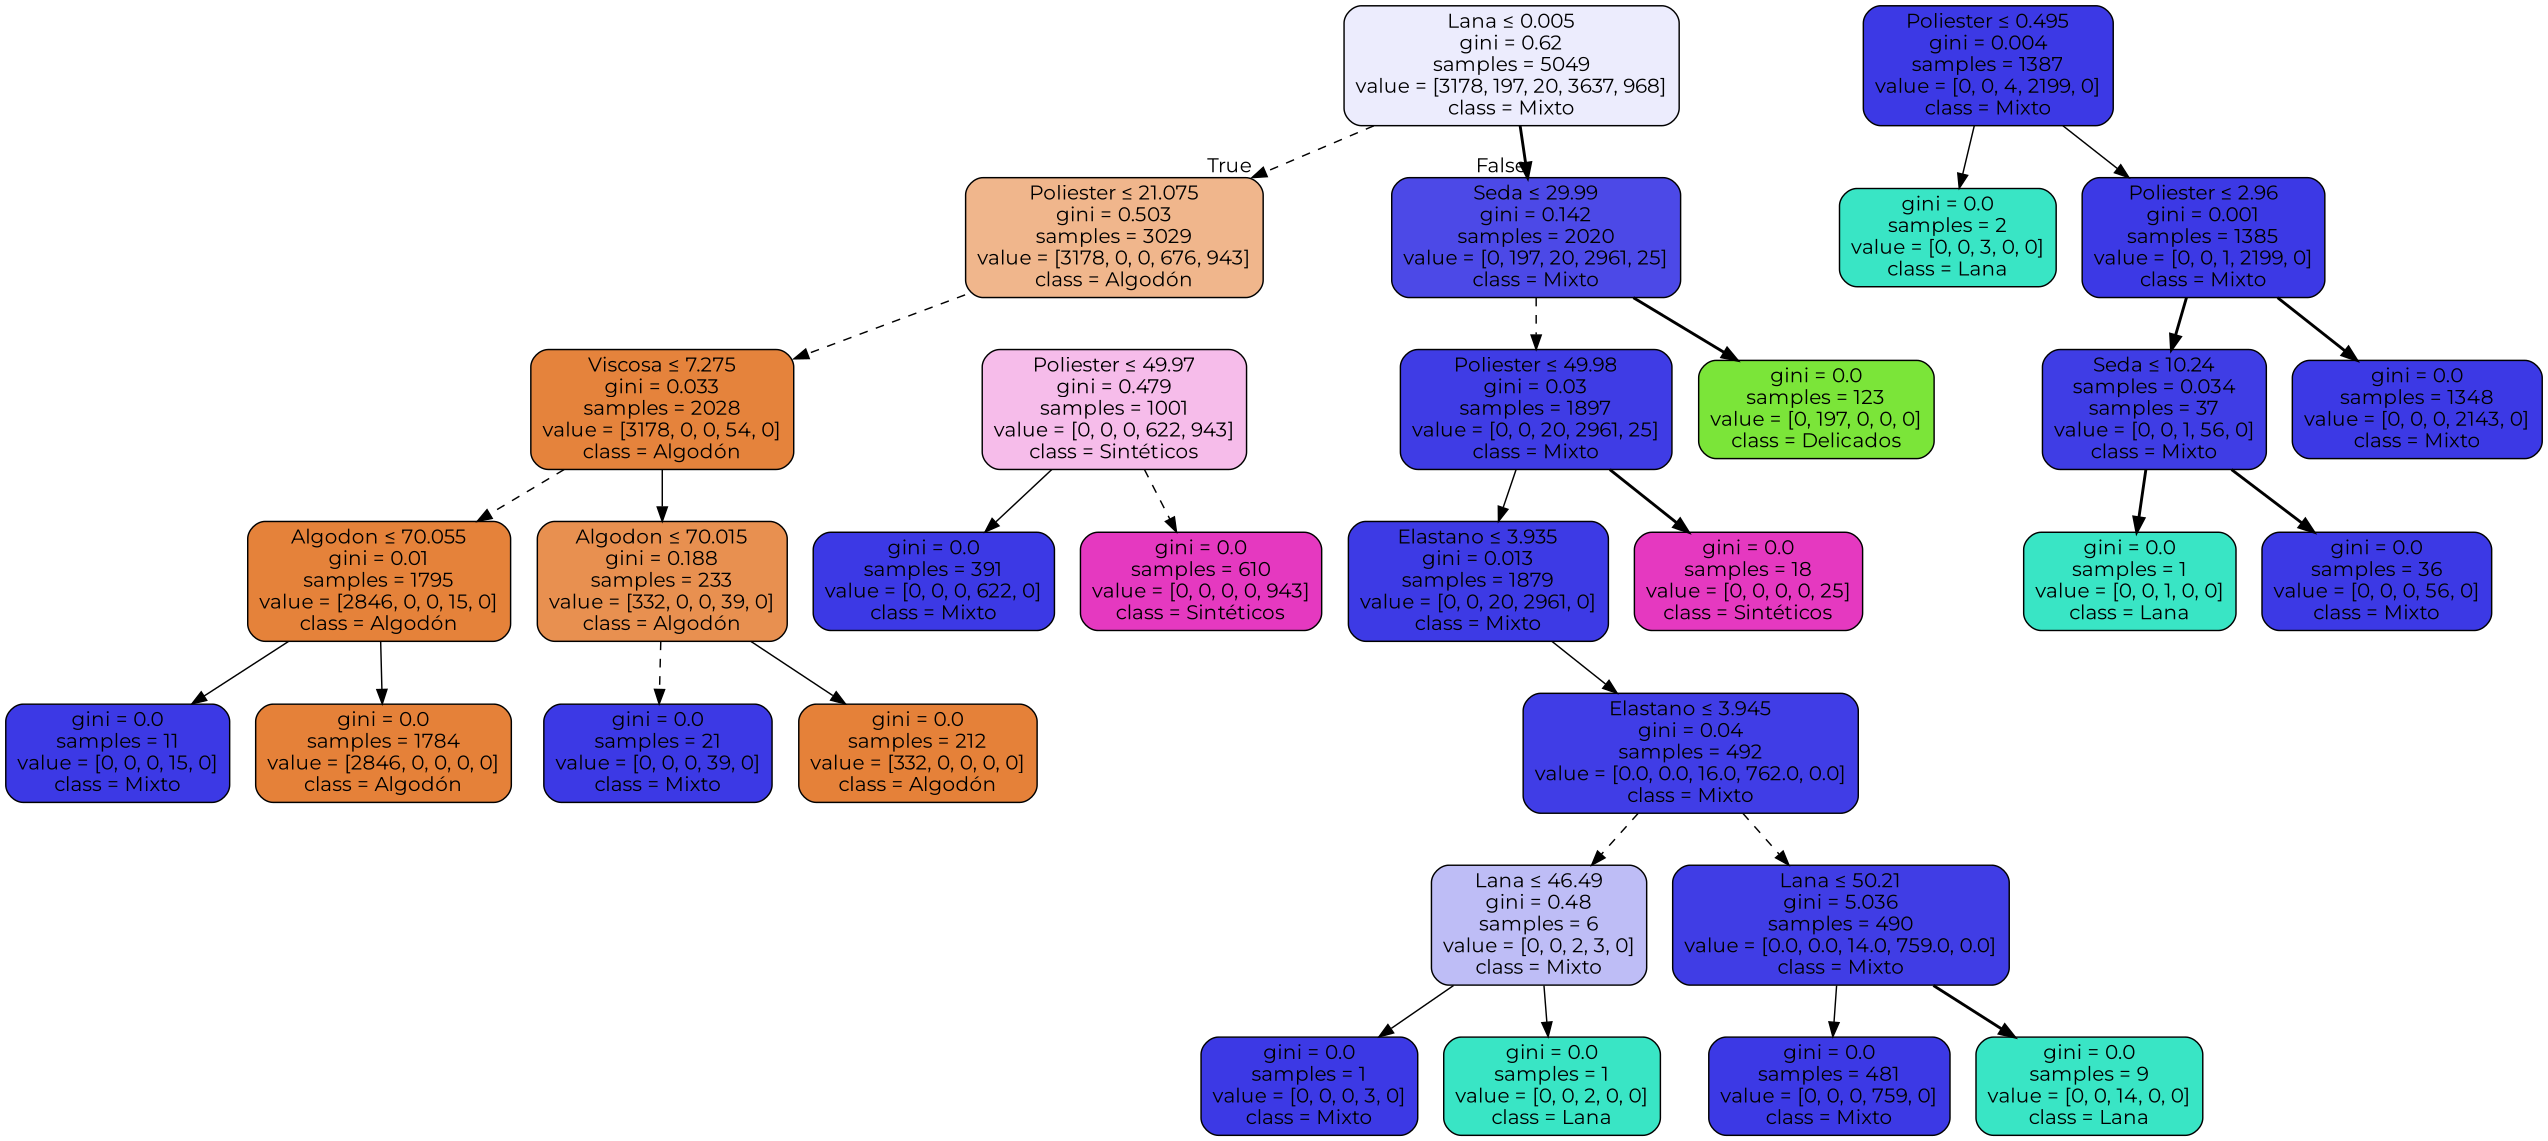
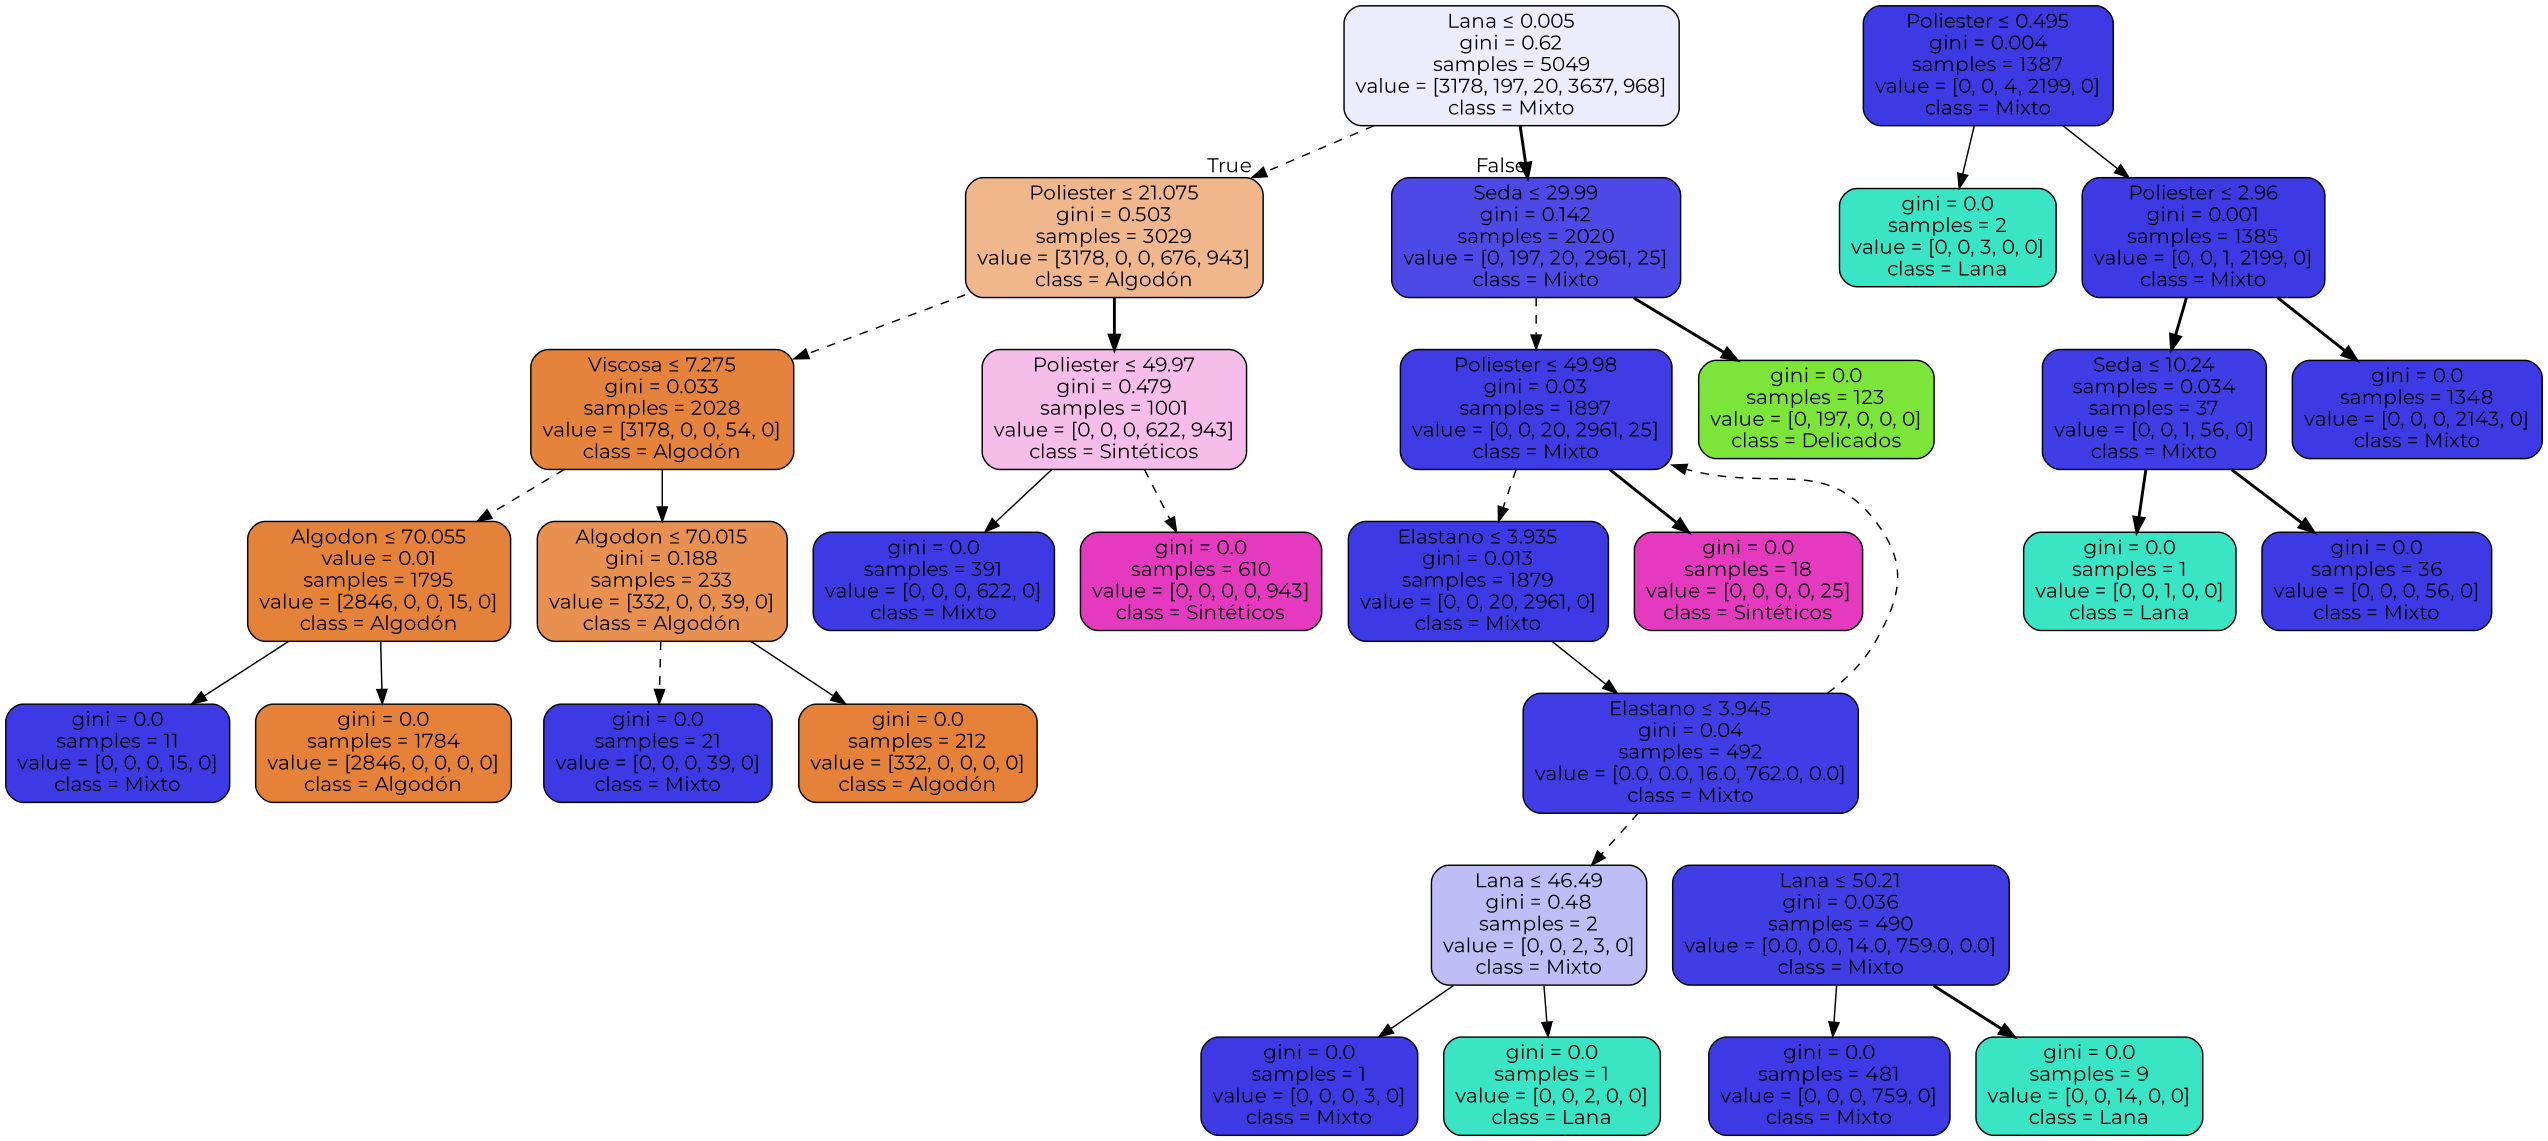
  digraph {
    fontname=Montserrat
    node [color=black fillcolor="#3c39e5" fontname=Montserrat shape=box style="filled, rounded"]
    edge [fontname=Montserrat style=solid]
    n1 [fillcolor="#ececfd" label=<Lana &le; 0.005<br/>gini = 0.62<br/>samples = 5049<br/>value = [3178, 197, 20, 3637, 968]<br/>class = Mixto>]
    n2 [fillcolor="#f0b68c" label=<Poliester &le; 21.075<br/>gini = 0.503<br/>samples = 3029<br/>value = [3178, 0, 0, 676, 943]<br/>class = Algodón>]
    n3 [fillcolor="#4c49e7" label=<Seda &le; 29.99<br/>gini = 0.142<br/>samples = 2020<br/>value = [0, 197, 20, 2961, 25]<br/>class = Mixto>]
    n4 [fillcolor="#e5833c" label=<Viscosa &le; 7.275<br/>gini = 0.033<br/>samples = 2028<br/>value = [3178, 0, 0, 54, 0]<br/>class = Algodón>]
    n5 [fillcolor="#f6bcea" label=<Poliester &le; 49.97<br/>gini = 0.479<br/>samples = 1001<br/>value = [0, 0, 0, 622, 943]<br/>class = Sintéticos>]
    n6 [fillcolor="#3f3ce5" label=<Poliester &le; 49.98<br/>gini = 0.03<br/>samples = 1897<br/>value = [0, 0, 20, 2961, 25]<br/>class = Mixto>]
    n7 [fillcolor="#7be539" label=<gini = 0.0<br/>samples = 123<br/>value = [0, 197, 0, 0, 0]<br/>class = Delicados>]
-   n8 [fillcolor="#e5823a" label=<Algodon &le; 70.055<br/>gini = 0.01<br/>samples = 1795<br/>value = [2846, 0, 0, 15, 0]<br/>class = Algodón>]
+   n8 [fillcolor="#e5823a" label=<Algodon &le; 70.055<br/>value = 0.01<br/>samples = 1795<br/>value = [2846, 0, 0, 15, 0]<br/>class = Algodón>]
    n9 [fillcolor="#e89050" label=<Algodon &le; 70.015<br/>gini = 0.188<br/>samples = 233<br/>value = [332, 0, 0, 39, 0]<br/>class = Algodón>]
    n10 [label=<gini = 0.0<br/>samples = 391<br/>value = [0, 0, 0, 622, 0]<br/>class = Mixto>]
    n11 [fillcolor="#e539c0" label=<gini = 0.0<br/>samples = 610<br/>value = [0, 0, 0, 0, 943]<br/>class = Sintéticos>]
    n12 [label=<gini = 0.0<br/>samples = 11<br/>value = [0, 0, 0, 15, 0]<br/>class = Mixto>]
    n13 [fillcolor="#e58139" label=<gini = 0.0<br/>samples = 1784<br/>value = [2846, 0, 0, 0, 0]<br/>class = Algodón>]
    n14 [label=<gini = 0.0<br/>samples = 21<br/>value = [0, 0, 0, 39, 0]<br/>class = Mixto>]
    n15 [fillcolor="#e58139" label=<gini = 0.0<br/>samples = 212<br/>value = [332, 0, 0, 0, 0]<br/>class = Algodón>]
    n16 [fillcolor="#3d3ae5" label=<Elastano &le; 3.935<br/>gini = 0.013<br/>samples = 1879<br/>value = [0, 0, 20, 2961, 0]<br/>class = Mixto>]
    n17 [fillcolor="#e539c0" label=<gini = 0.0<br/>samples = 18<br/>value = [0, 0, 0, 0, 25]<br/>class = Sintéticos>]
    n18 [fillcolor="#403de6" label=<Elastano &le; 3.945<br/>gini = 0.04<br/>samples = 492<br/>value = [0.0, 0.0, 16.0, 762.0, 0.0]<br/>class = Mixto>]
    n19 [label=<Poliester &le; 0.495<br/>gini = 0.004<br/>samples = 1387<br/>value = [0, 0, 4, 2199, 0]<br/>class = Mixto>]
    n20 [fillcolor="#39e5c5" label=<gini = 0.0<br/>samples = 2<br/>value = [0, 0, 3, 0, 0]<br/>class = Lana>]
    n21 [label=<Poliester &le; 2.96<br/>gini = 0.001<br/>samples = 1385<br/>value = [0, 0, 1, 2199, 0]<br/>class = Mixto>]
-   n22 [fillcolor="#bebdf6" label=<Lana &le; 46.49<br/>gini = 0.48<br/>samples = 6<br/>value = [0, 0, 2, 3, 0]<br/>class = Mixto>]
-   n23 [fillcolor="#403de5" label=<Lana &le; 50.21<br/>gini = 5.036<br/>samples = 490<br/>value = [0.0, 0.0, 14.0, 759.0, 0.0]<br/>class = Mixto>]
+   n22 [fillcolor="#bebdf6" label=<Lana &le; 46.49<br/>gini = 0.48<br/>samples = 2<br/>value = [0, 0, 2, 3, 0]<br/>class = Mixto>]
+   n23 [fillcolor="#403de5" label=<Lana &le; 50.21<br/>gini = 0.036<br/>samples = 490<br/>value = [0.0, 0.0, 14.0, 759.0, 0.0]<br/>class = Mixto>]
    n24 [fillcolor="#3f3de5" label=<Seda &le; 10.24<br/>samples = 0.034<br/>samples = 37<br/>value = [0, 0, 1, 56, 0]<br/>class = Mixto>]
    n25 [label=<gini = 0.0<br/>samples = 1348<br/>value = [0, 0, 0, 2143, 0]<br/>class = Mixto>]
    n26 [fillcolor="#39e5c5" label=<gini = 0.0<br/>samples = 1<br/>value = [0, 0, 1, 0, 0]<br/>class = Lana>]
    n27 [label=<gini = 0.0<br/>samples = 36<br/>value = [0, 0, 0, 56, 0]<br/>class = Mixto>]
    n28 [label=<gini = 0.0<br/>samples = 1<br/>value = [0, 0, 0, 3, 0]<br/>class = Mixto>]
    n29 [fillcolor="#39e5c5" label=<gini = 0.0<br/>samples = 1<br/>value = [0, 0, 2, 0, 0]<br/>class = Lana>]
    n30 [label=<gini = 0.0<br/>samples = 481<br/>value = [0, 0, 0, 759, 0]<br/>class = Mixto>]
    n31 [fillcolor="#39e5c5" label=<gini = 0.0<br/>samples = 9<br/>value = [0, 0, 14, 0, 0]<br/>class = Lana>]
    n1 -> n2 [headlabel=True labelangle=45 labeldistance=2.5 style=dashed]
    n1 -> n3 [headlabel=False labelangle=-45 labeldistance=2.5 style=bold]
    n2 -> n4 [style=dashed]
+   n2 -> n5 [style=bold]
    n3 -> n6 [style=dashed]
    n3 -> n7 [style=bold]
    n4 -> n8 [style=dashed]
    n4 -> n9
    n5 -> n10
    n5 -> n11 [style=dashed]
-   n6 -> n16
+   n6 -> n16 [style=dashed]
    n6 -> n17 [style=bold]
    n8 -> n12
    n8 -> n13
    n9 -> n14 [style=dashed]
    n9 -> n15
    n16 -> n18
    n18 -> n22 [style=dashed]
-   n18 -> n23 [style=dashed]
+   n18 -> n6 [style=dashed]
    n19 -> n20
    n19 -> n21
    n21 -> n24 [style=bold]
    n21 -> n25 [style=bold]
    n22 -> n28
    n22 -> n29
    n23 -> n30
    n23 -> n31 [style=bold]
    n24 -> n26 [style=bold]
    n24 -> n27 [style=bold]
  }
